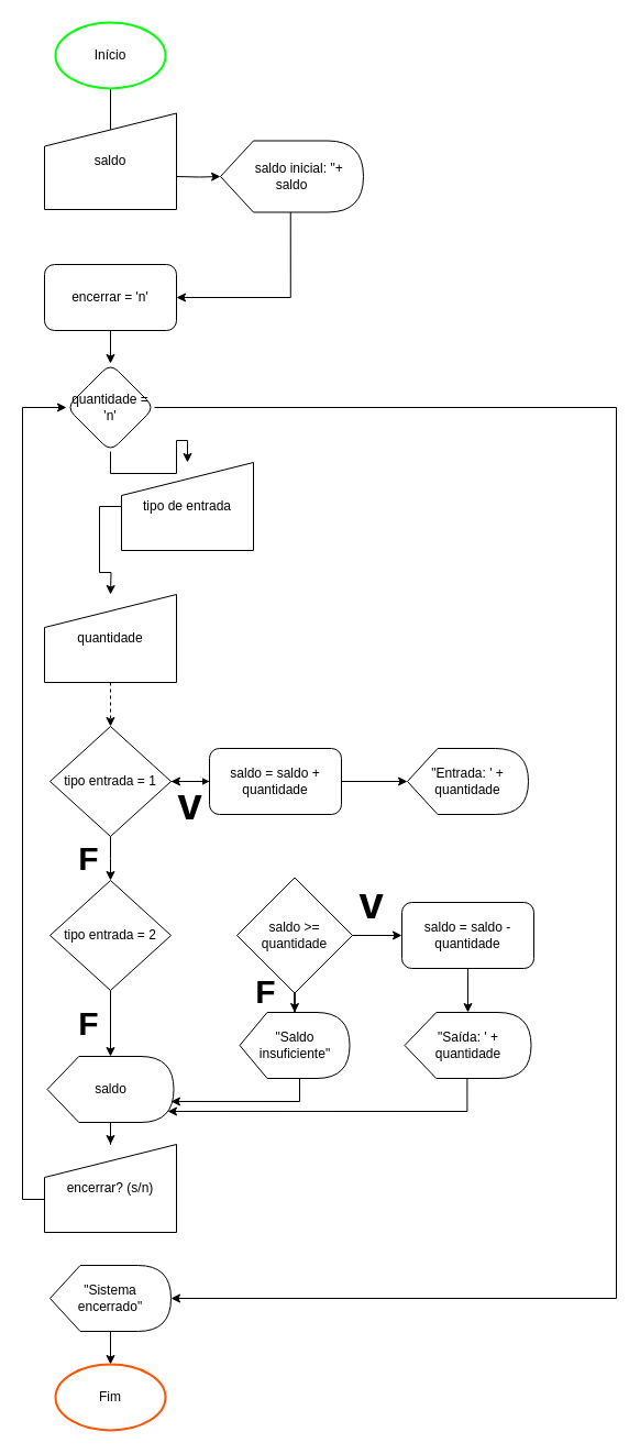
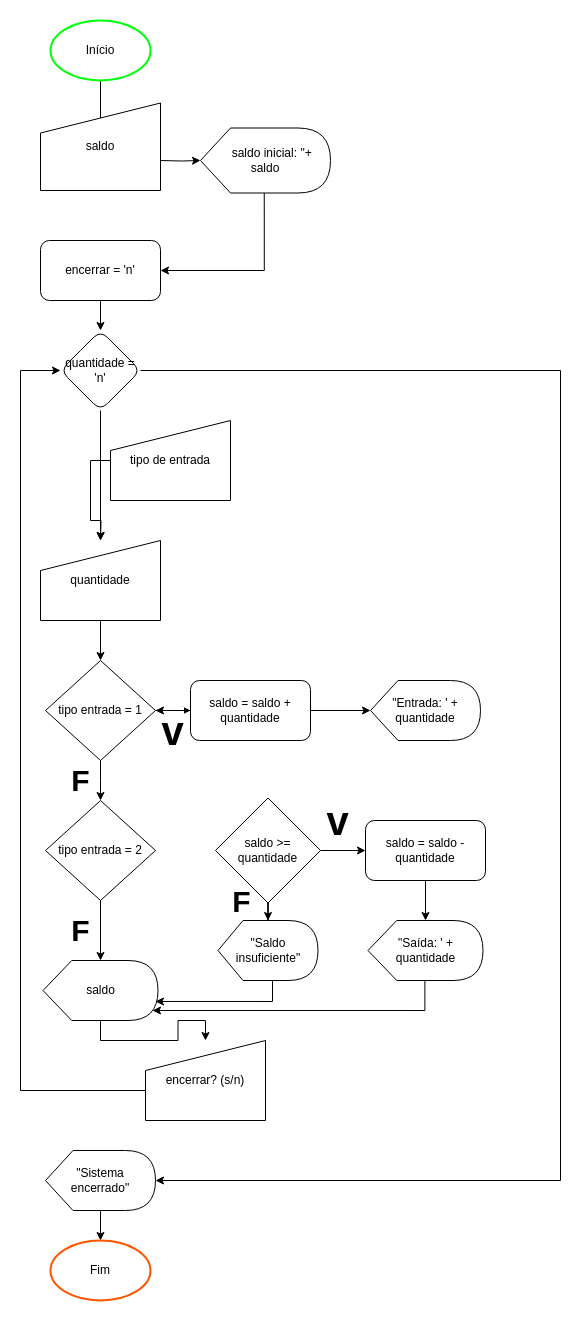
  <mxCell id="0" />
  <mxCell id="1" parent="0" />
  <mxCell id="2" value="" style="edgeStyle=orthogonalEdgeStyle;rounded=0;orthogonalLoop=1;jettySize=auto;html=1;" edge="1" parent="1"><mxGeometry relative="1" as="geometry"><mxPoint x="100" y="80" as="sourcePoint" /><mxPoint x="100" y="130" as="targetPoint" /></mxGeometry></mxCell>
  <mxCell id="3" value="" style="edgeStyle=orthogonalEdgeStyle;rounded=0;orthogonalLoop=1;jettySize=auto;html=1;" edge="1" parent="1" target="5"><mxGeometry relative="1" as="geometry"><mxPoint x="160" y="160" as="sourcePoint" /></mxGeometry></mxCell>
  <mxCell id="4" style="edgeStyle=orthogonalEdgeStyle;rounded=0;orthogonalLoop=1;jettySize=auto;html=1;entryX=1;entryY=0.5;entryDx=0;entryDy=0;exitX=0;exitY=0;exitDx=63.75;exitDy=65;exitPerimeter=0;" edge="1" parent="1" source="5" target="8"><mxGeometry relative="1" as="geometry"><mxPoint x="265" y="310" as="targetPoint" /></mxGeometry></mxCell>
  <mxCell id="5" value="&amp;nbsp; &amp;nbsp; saldo inicial: &quot;+&lt;br&gt;saldo" style="shape=display;whiteSpace=wrap;html=1;size=0.231;" vertex="1" parent="1"><mxGeometry x="200" y="127.5" width="130" height="65" as="geometry" /></mxCell>
  <mxCell id="6" value="saldo" style="shape=manualInput;whiteSpace=wrap;html=1;" vertex="1" parent="1"><mxGeometry x="40" y="102.5" width="120" height="87.5" as="geometry" /></mxCell>
  <mxCell id="7" value="" style="edgeStyle=orthogonalEdgeStyle;rounded=0;orthogonalLoop=1;jettySize=auto;html=1;" edge="1" parent="1" source="8" target="11"><mxGeometry relative="1" as="geometry" /></mxCell>
  <mxCell id="8" value="encerrar = 'n'" style="rounded=1;whiteSpace=wrap;html=1;" vertex="1" parent="1"><mxGeometry x="40" y="240" width="120" height="60" as="geometry" /></mxCell>
- <mxCell id="9" value="" style="edgeStyle=orthogonalEdgeStyle;rounded=0;orthogonalLoop=1;jettySize=auto;html=1;" edge="1" parent="1" source="11" target="13"><mxGeometry relative="1" as="geometry" /></mxCell>
+ <mxCell id="9" value="" style="edgeStyle=orthogonalEdgeStyle;rounded=0;orthogonalLoop=1;jettySize=auto;html=1;" edge="1" parent="1" source="11" target="15"><mxGeometry relative="1" as="geometry" /></mxCell>
  <mxCell id="10" style="edgeStyle=orthogonalEdgeStyle;rounded=0;orthogonalLoop=1;jettySize=auto;html=1;exitX=1;exitY=0.5;exitDx=0;exitDy=0;entryX=1;entryY=0.5;entryDx=0;entryDy=0;entryPerimeter=0;" edge="1" parent="1" source="11" target="39"><mxGeometry relative="1" as="geometry"><Array as="points"><mxPoint x="560" y="370" /><mxPoint x="560" y="1180" /></Array></mxGeometry></mxCell>
  <mxCell id="11" value="quantidade = 'n'" style="rhombus;whiteSpace=wrap;html=1;rounded=1;" vertex="1" parent="1"><mxGeometry x="60" y="330" width="80" height="80" as="geometry" /></mxCell>
  <mxCell id="12" value="" style="edgeStyle=orthogonalEdgeStyle;rounded=0;orthogonalLoop=1;jettySize=auto;html=1;" edge="1" parent="1" source="13"><mxGeometry relative="1" as="geometry"><mxPoint x="100" y="540" as="targetPoint" /></mxGeometry></mxCell>
  <mxCell id="13" value="tipo de entrada" style="shape=manualInput;whiteSpace=wrap;html=1;" vertex="1" parent="1"><mxGeometry x="110" y="420" width="120" height="80" as="geometry" /></mxCell>
- <mxCell id="14" value="" style="edgeStyle=orthogonalEdgeStyle;rounded=0;orthogonalLoop=1;jettySize=auto;html=1;dashed=1;" edge="1" parent="1" source="15" target="18"><mxGeometry relative="1" as="geometry" /></mxCell>
+ <mxCell id="14" value="" style="edgeStyle=orthogonalEdgeStyle;rounded=0;orthogonalLoop=1;jettySize=auto;html=1;" edge="1" parent="1" source="15" target="18"><mxGeometry relative="1" as="geometry" /></mxCell>
  <mxCell id="15" value="quantidade" style="shape=manualInput;whiteSpace=wrap;html=1;" vertex="1" parent="1"><mxGeometry x="40" y="540" width="120" height="80" as="geometry" /></mxCell>
  <mxCell id="16" value="v" style="edgeStyle=orthogonalEdgeStyle;rounded=0;orthogonalLoop=1;jettySize=auto;html=1;fontStyle=1;fontSize=40;" edge="1" parent="1" source="18" target="21"><mxGeometry y="20" relative="1" as="geometry"><mxPoint as="offset" /></mxGeometry></mxCell>
  <mxCell id="17" value="F" style="edgeStyle=orthogonalEdgeStyle;rounded=0;orthogonalLoop=1;jettySize=auto;html=1;fontSize=30;fontStyle=1" edge="1" parent="1" source="18"><mxGeometry x="-0.013" y="-20" relative="1" as="geometry"><mxPoint x="100" y="800" as="targetPoint" /><mxPoint x="-20" y="-20" as="offset" /></mxGeometry></mxCell>
  <mxCell id="18" value="tipo entrada = 1" style="rhombus;whiteSpace=wrap;html=1;" vertex="1" parent="1"><mxGeometry x="45" y="660" width="110" height="100" as="geometry" /></mxCell>
  <mxCell id="19" value="" style="edgeStyle=orthogonalEdgeStyle;rounded=0;orthogonalLoop=1;jettySize=auto;html=1;" edge="1" parent="1" source="21" target="22"><mxGeometry relative="1" as="geometry" /></mxCell>
  <mxCell id="20" value="" style="edgeStyle=orthogonalEdgeStyle;rounded=0;orthogonalLoop=1;jettySize=auto;html=1;" edge="1" parent="1" source="21" target="18"><mxGeometry relative="1" as="geometry" /></mxCell>
  <mxCell id="21" value="saldo = saldo + quantidade" style="rounded=1;whiteSpace=wrap;html=1;" vertex="1" parent="1"><mxGeometry x="190" y="680" width="120" height="60" as="geometry" /></mxCell>
  <mxCell id="22" value="&quot;Entrada: ' + quantidade" style="shape=display;whiteSpace=wrap;html=1;" vertex="1" parent="1"><mxGeometry x="370" y="680" width="110" height="60" as="geometry" /></mxCell>
  <mxCell id="23" value="F" style="edgeStyle=orthogonalEdgeStyle;rounded=0;orthogonalLoop=1;jettySize=auto;html=1;fontSize=30;fontStyle=1" edge="1" parent="1" source="24" target="33"><mxGeometry y="-20" relative="1" as="geometry"><mxPoint as="offset" /></mxGeometry></mxCell>
  <mxCell id="24" value="tipo entrada = 2" style="rhombus;whiteSpace=wrap;html=1;" vertex="1" parent="1"><mxGeometry x="45" y="800" width="110" height="100" as="geometry" /></mxCell>
  <mxCell id="25" value="v" style="edgeStyle=orthogonalEdgeStyle;rounded=0;orthogonalLoop=1;jettySize=auto;html=1;fontStyle=1;fontSize=40;" edge="1" parent="1" source="27" target="29"><mxGeometry x="-0.25" y="30" relative="1" as="geometry"><mxPoint as="offset" /></mxGeometry></mxCell>
  <mxCell id="26" value="F" style="edgeStyle=orthogonalEdgeStyle;rounded=0;orthogonalLoop=1;jettySize=auto;html=1;fontSize=30;fontStyle=1" edge="1" parent="1" source="27" target="35"><mxGeometry x="0.36" y="-27" relative="1" as="geometry"><mxPoint x="-54" as="offset" /></mxGeometry></mxCell>
  <mxCell id="27" value="saldo &amp;gt;= quantidade" style="rhombus;whiteSpace=wrap;html=1;" vertex="1" parent="1"><mxGeometry x="215" y="797.5" width="105" height="105" as="geometry" /></mxCell>
  <mxCell id="28" value="" style="edgeStyle=orthogonalEdgeStyle;rounded=0;orthogonalLoop=1;jettySize=auto;html=1;" edge="1" parent="1" source="29" target="31"><mxGeometry relative="1" as="geometry" /></mxCell>
  <mxCell id="29" value="saldo = saldo - quantidade" style="rounded=1;whiteSpace=wrap;html=1;" vertex="1" parent="1"><mxGeometry x="365" y="820" width="120" height="60" as="geometry" /></mxCell>
  <mxCell id="30" style="edgeStyle=orthogonalEdgeStyle;rounded=0;orthogonalLoop=1;jettySize=auto;html=1;entryX=0.952;entryY=0.833;entryDx=0;entryDy=0;entryPerimeter=0;exitX=0;exitY=0;exitDx=56.875;exitDy=60;exitPerimeter=0;" edge="1" parent="1" source="31" target="33"><mxGeometry relative="1" as="geometry" /></mxCell>
  <mxCell id="31" value="&quot;Saída: ' + quantidade" style="shape=display;whiteSpace=wrap;html=1;" vertex="1" parent="1"><mxGeometry x="367.5" y="920" width="115" height="60" as="geometry" /></mxCell>
  <mxCell id="32" value="" style="edgeStyle=orthogonalEdgeStyle;rounded=0;orthogonalLoop=1;jettySize=auto;html=1;" edge="1" parent="1" source="33" target="37"><mxGeometry relative="1" as="geometry" /></mxCell>
  <mxCell id="33" value="saldo" style="shape=display;whiteSpace=wrap;html=1;" vertex="1" parent="1"><mxGeometry x="42.5" y="960" width="115" height="60" as="geometry" /></mxCell>
  <mxCell id="34" style="edgeStyle=orthogonalEdgeStyle;rounded=0;orthogonalLoop=1;jettySize=auto;html=1;entryX=0.978;entryY=0.683;entryDx=0;entryDy=0;entryPerimeter=0;exitX=0.545;exitY=1;exitDx=0;exitDy=0;exitPerimeter=0;" edge="1" parent="1" source="35" target="33"><mxGeometry relative="1" as="geometry" /></mxCell>
  <mxCell id="35" value="&quot;Saldo insuficiente&quot;" style="shape=display;whiteSpace=wrap;html=1;" vertex="1" parent="1"><mxGeometry x="217.5" y="920" width="100" height="60" as="geometry" /></mxCell>
  <mxCell id="36" style="edgeStyle=orthogonalEdgeStyle;rounded=0;orthogonalLoop=1;jettySize=auto;html=1;entryX=0;entryY=0.5;entryDx=0;entryDy=0;" edge="1" parent="1" source="37" target="11"><mxGeometry relative="1" as="geometry"><Array as="points"><mxPoint x="20" y="1090" /><mxPoint x="20" y="370" /></Array></mxGeometry></mxCell>
- <mxCell id="37" value="encerrar? (s/n)" style="shape=manualInput;whiteSpace=wrap;html=1;" vertex="1" parent="1"><mxGeometry x="40" y="1040" width="120" height="80" as="geometry" /></mxCell>
+ <mxCell id="37" value="encerrar? (s/n)" style="shape=manualInput;whiteSpace=wrap;html=1;" vertex="1" parent="1"><mxGeometry x="145" y="1040" width="120" height="80" as="geometry" /></mxCell>
  <mxCell id="38" value="" style="edgeStyle=orthogonalEdgeStyle;rounded=0;orthogonalLoop=1;jettySize=auto;html=1;" edge="1" parent="1" source="39" target="40"><mxGeometry relative="1" as="geometry" /></mxCell>
  <mxCell id="39" value="&quot;Sistema encerrado&quot;" style="shape=display;whiteSpace=wrap;html=1;" vertex="1" parent="1"><mxGeometry x="45" y="1150" width="110" height="60" as="geometry" /></mxCell>
  <mxCell id="40" value="Fim" style="strokeWidth=2;html=1;shape=mxgraph.flowchart.start_1;whiteSpace=wrap;strokeColor=#FF5500;" vertex="1" parent="1"><mxGeometry x="50" y="1240" width="100" height="60" as="geometry" /></mxCell>
  <mxCell id="41" value="Início" style="strokeWidth=2;html=1;shape=mxgraph.flowchart.start_1;whiteSpace=wrap;strokeColor=#03FF0B;" vertex="1" parent="1"><mxGeometry x="50" y="20" width="100" height="60" as="geometry" /></mxCell>
